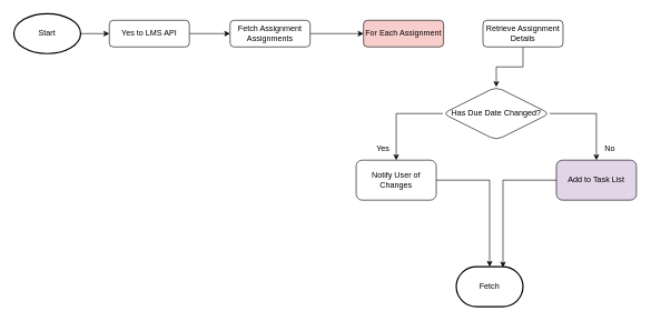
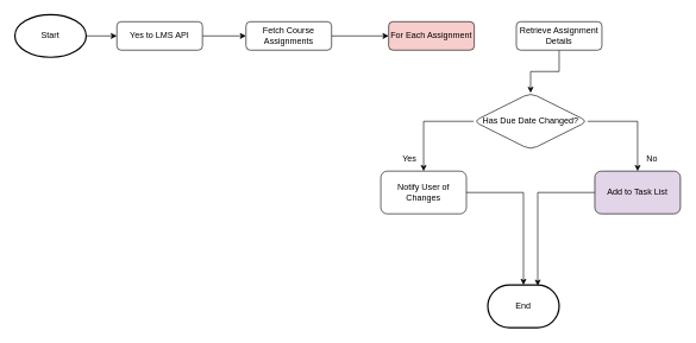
  <mxCell id="0" />
  <mxCell id="1" parent="0" />
  <mxCell id="2" value="" style="edgeStyle=orthogonalEdgeStyle;rounded=0;orthogonalLoop=1;jettySize=auto;html=1;" edge="1" parent="1" source="3" target="7"><mxGeometry relative="1" as="geometry" /></mxCell>
  <mxCell id="3" value="Yes to LMS API" style="rounded=1;whiteSpace=wrap;html=1;fontSize=12;glass=0;strokeWidth=1;shadow=0;" parent="1" vertex="1"><mxGeometry x="163" y="30" width="120" height="40" as="geometry" /></mxCell>
  <mxCell id="4" value="" style="edgeStyle=orthogonalEdgeStyle;rounded=0;orthogonalLoop=1;jettySize=auto;html=1;" edge="1" parent="1" source="5" target="3"><mxGeometry relative="1" as="geometry" /></mxCell>
  <mxCell id="5" value="Start" style="strokeWidth=2;html=1;shape=mxgraph.flowchart.start_1;whiteSpace=wrap;" vertex="1" parent="1"><mxGeometry x="20" y="20" width="100" height="60" as="geometry" /></mxCell>
  <mxCell id="6" value="" style="edgeStyle=orthogonalEdgeStyle;rounded=0;orthogonalLoop=1;jettySize=auto;html=1;" edge="1" parent="1" source="7" target="8"><mxGeometry relative="1" as="geometry" /></mxCell>
- <mxCell id="7" value="Fetch Assignment Assignments" style="rounded=1;whiteSpace=wrap;html=1;fontSize=12;glass=0;strokeWidth=1;shadow=0;" vertex="1" parent="1"><mxGeometry x="344" y="30" width="120" height="40" as="geometry" /></mxCell>
+ <mxCell id="7" value="Fetch Course Assignments" style="rounded=1;whiteSpace=wrap;html=1;fontSize=12;glass=0;strokeWidth=1;shadow=0;" vertex="1" parent="1"><mxGeometry x="344" y="30" width="120" height="40" as="geometry" /></mxCell>
  <mxCell id="8" value="For Each Assignment" style="rounded=1;whiteSpace=wrap;html=1;fontSize=12;glass=0;strokeWidth=1;shadow=0;fillColor=#f8cecc;" vertex="1" parent="1"><mxGeometry x="544" y="30" width="120" height="40" as="geometry" /></mxCell>
  <mxCell id="9" value="" style="edgeStyle=orthogonalEdgeStyle;rounded=0;orthogonalLoop=1;jettySize=auto;html=1;" edge="1" parent="1" source="10" target="13"><mxGeometry relative="1" as="geometry" /></mxCell>
  <mxCell id="10" value="Retrieve Assignment Details" style="rounded=1;whiteSpace=wrap;html=1;fontSize=12;glass=0;strokeWidth=1;shadow=0;" vertex="1" parent="1"><mxGeometry x="723" y="30" width="120" height="40" as="geometry" /></mxCell>
  <mxCell id="11" value="" style="edgeStyle=orthogonalEdgeStyle;rounded=0;orthogonalLoop=1;jettySize=auto;html=1;" edge="1" parent="1" source="13" target="15"><mxGeometry relative="1" as="geometry" /></mxCell>
  <mxCell id="12" value="" style="edgeStyle=orthogonalEdgeStyle;rounded=0;orthogonalLoop=1;jettySize=auto;html=1;" edge="1" parent="1" source="13" target="17"><mxGeometry relative="1" as="geometry" /></mxCell>
  <mxCell id="13" value="Has Due Date Changed?" style="rhombus;whiteSpace=wrap;html=1;rounded=1;glass=0;strokeWidth=1;shadow=0;" vertex="1" parent="1"><mxGeometry x="663" y="130" width="160" height="80" as="geometry" /></mxCell>
  <mxCell id="14" value="" style="edgeStyle=orthogonalEdgeStyle;rounded=0;orthogonalLoop=1;jettySize=auto;html=1;entryX=0.5;entryY=0;entryDx=0;entryDy=0;entryPerimeter=0;" edge="1" parent="1" source="15" target="20"><mxGeometry relative="1" as="geometry" /></mxCell>
  <mxCell id="15" value="Notify User of Changes" style="whiteSpace=wrap;html=1;rounded=1;glass=0;strokeWidth=1;shadow=0;" vertex="1" parent="1"><mxGeometry x="533" y="240" width="120" height="60" as="geometry" /></mxCell>
  <mxCell id="16" value="" style="edgeStyle=orthogonalEdgeStyle;rounded=0;orthogonalLoop=1;jettySize=auto;html=1;entryX=0.7;entryY=0.017;entryDx=0;entryDy=0;entryPerimeter=0;" edge="1" parent="1" source="17" target="20"><mxGeometry relative="1" as="geometry"><mxPoint x="893" y="380" as="targetPoint" /></mxGeometry></mxCell>
  <mxCell id="17" value="Add to Task List" style="whiteSpace=wrap;html=1;rounded=1;glass=0;strokeWidth=1;shadow=0;fillColor=#e1d5e7;" vertex="1" parent="1"><mxGeometry x="833" y="240" width="120" height="60" as="geometry" /></mxCell>
  <mxCell id="18" value="Yes" style="text;html=1;align=center;verticalAlign=middle;resizable=0;points=[];autosize=1;strokeColor=none;fillColor=none;" vertex="1" parent="1"><mxGeometry x="553" y="208" width="40" height="30" as="geometry" /></mxCell>
  <mxCell id="19" value="No" style="text;html=1;align=center;verticalAlign=middle;resizable=0;points=[];autosize=1;strokeColor=none;fillColor=none;" vertex="1" parent="1"><mxGeometry x="893" y="208" width="40" height="30" as="geometry" /></mxCell>
- <mxCell id="20" value="Fetch" style="strokeWidth=2;html=1;shape=mxgraph.flowchart.terminator;whiteSpace=wrap;" vertex="1" parent="1"><mxGeometry x="683" y="400" width="100" height="60" as="geometry" /></mxCell>
+ <mxCell id="20" value="End" style="strokeWidth=2;html=1;shape=mxgraph.flowchart.terminator;whiteSpace=wrap;" vertex="1" parent="1"><mxGeometry x="683" y="400" width="100" height="60" as="geometry" /></mxCell>
